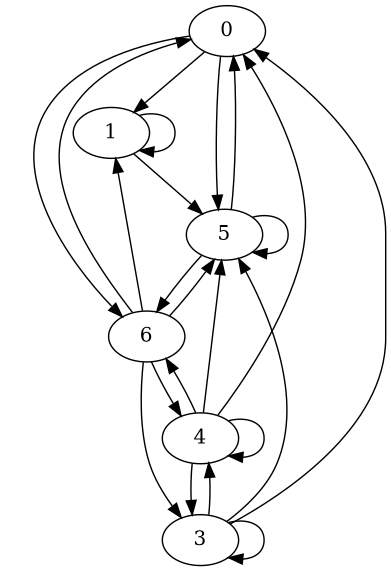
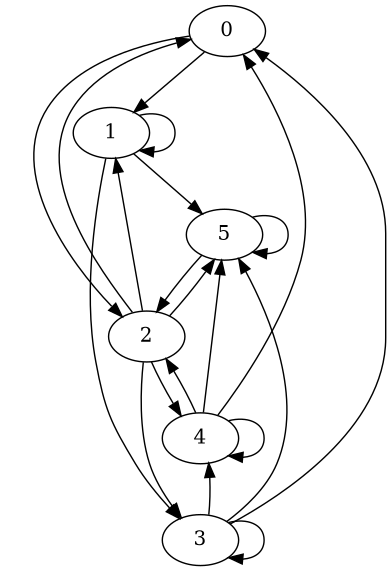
  digraph {
    n1 [label=0]
    n2 [label=1]
-   n3 [label=6]
+   n3 [label=2]
    n4 [label=5]
    n5 [label=3]
    n6 [label=4]
    n1 -> n2
    n1 -> n3
-   n1 -> n4
    n2 -> n2
    n2 -> n4
    n3 -> n1
    n3 -> n2
    n3 -> n4
    n3 -> n5
    n3 -> n6
-   n4 -> n1
    n4 -> n3
    n4 -> n4
    n5 -> n1
    n5 -> n4
    n5 -> n5
    n5 -> n6
    n6 -> n1
    n6 -> n3
    n6 -> n4
-   n6 -> n5
+   n2 -> n5
    n6 -> n6
  }
